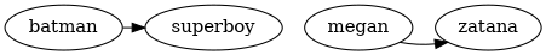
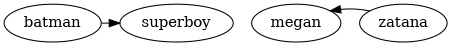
  digraph {
    edge [constraint=false]
    n1 [label=batman]
    n2 [label=superboy]
    n3 [label=megan]
    n4 [label=zatana]
    n1 -> n2
-   n3 -> n4
+   n4 -> n3
  }
